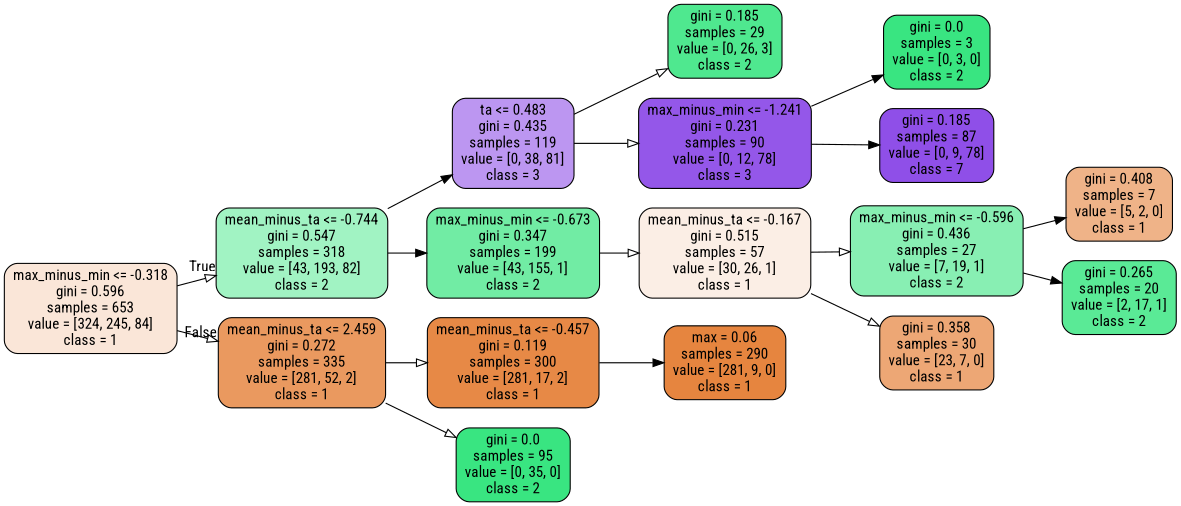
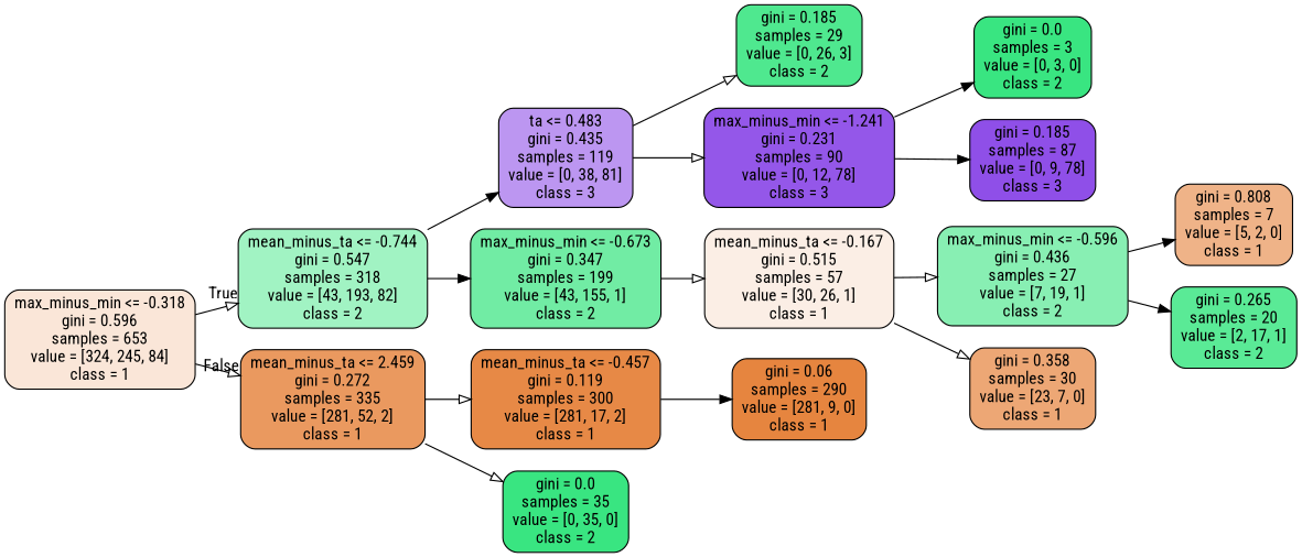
  digraph {
    fontname="Roboto Condensed"
    rankdir=LR
    node [color=black fillcolor="#39e581ff" fontname="Roboto Condensed" shape=box style="filled, rounded"]
    edge [arrowhead=onormal fontname="Roboto Condensed"]
    n1 [fillcolor="#e5813931" label="max_minus_min <= -0.318\ngini = 0.596\nsamples = 653\nvalue = [324, 245, 84]\nclass = 1"]
    n2 [fillcolor="#39e58178" label="mean_minus_ta <= -0.744\ngini = 0.547\nsamples = 318\nvalue = [43, 193, 82]\nclass = 2"]
    n3 [fillcolor="#e58139ce" label="mean_minus_ta <= 2.459\ngini = 0.272\nsamples = 335\nvalue = [281, 52, 2]\nclass = 1"]
    n4 [fillcolor="#8139e587" label="ta <= 0.483\ngini = 0.435\nsamples = 119\nvalue = [0, 38, 81]\nclass = 3"]
    n5 [fillcolor="#39e581b7" label="max_minus_min <= -0.673\ngini = 0.347\nsamples = 199\nvalue = [43, 155, 1]\nclass = 2"]
    n6 [fillcolor="#e58139ee" label="mean_minus_ta <= -0.457\ngini = 0.119\nsamples = 300\nvalue = [281, 17, 2]\nclass = 1"]
-   n7 [label="gini = 0.0\nsamples = 95\nvalue = [0, 35, 0]\nclass = 2"]
+   n7 [label="gini = 0.0\nsamples = 35\nvalue = [0, 35, 0]\nclass = 2"]
    n8 [fillcolor="#39e581e2" label="gini = 0.185\nsamples = 29\nvalue = [0, 26, 3]\nclass = 2"]
    n9 [fillcolor="#8139e5d8" label="max_minus_min <= -1.241\ngini = 0.231\nsamples = 90\nvalue = [0, 12, 78]\nclass = 3"]
    n10 [fillcolor="#e5813921" label="mean_minus_ta <= -0.167\ngini = 0.515\nsamples = 57\nvalue = [30, 26, 1]\nclass = 1"]
    n11 [label="gini = 0.0\nsamples = 3\nvalue = [0, 3, 0]\nclass = 2"]
-   n12 [fillcolor="#8139e5e2" label="gini = 0.185\nsamples = 87\nvalue = [0, 9, 78]\nclass = 7"]
+   n12 [fillcolor="#8139e5e2" label="gini = 0.185\nsamples = 87\nvalue = [0, 9, 78]\nclass = 3"]
    n13 [fillcolor="#39e58199" label="max_minus_min <= -0.596\ngini = 0.436\nsamples = 27\nvalue = [7, 19, 1]\nclass = 2"]
    n14 [fillcolor="#e58139b1" label="gini = 0.358\nsamples = 30\nvalue = [23, 7, 0]\nclass = 1"]
-   n15 [fillcolor="#e5813999" label="gini = 0.408\nsamples = 7\nvalue = [5, 2, 0]\nclass = 1"]
+   n15 [fillcolor="#e5813999" label="gini = 0.808\nsamples = 7\nvalue = [5, 2, 0]\nclass = 1"]
    n16 [fillcolor="#39e581d4" label="gini = 0.265\nsamples = 20\nvalue = [2, 17, 1]\nclass = 2"]
-   n17 [fillcolor="#e58139f7" label="max = 0.06\nsamples = 290\nvalue = [281, 9, 0]\nclass = 1"]
+   n17 [fillcolor="#e58139f7" label="gini = 0.06\nsamples = 290\nvalue = [281, 9, 0]\nclass = 1"]
    n1 -> n2 [headlabel=True labelangle=45 labeldistance=2.5]
    n1 -> n3 [headlabel=False labelangle=-45 labeldistance=2.5]
    n2 -> n4 [arrowhead=normal]
    n2 -> n5 [arrowhead=normal]
    n3 -> n6
    n3 -> n7
    n4 -> n8
    n4 -> n9
    n5 -> n10
    n6 -> n17 [arrowhead=normal]
    n9 -> n11 [arrowhead=normal]
    n9 -> n12 [arrowhead=normal]
    n10 -> n13
    n10 -> n14
    n13 -> n15 [arrowhead=normal]
    n13 -> n16 [arrowhead=normal]
  }
